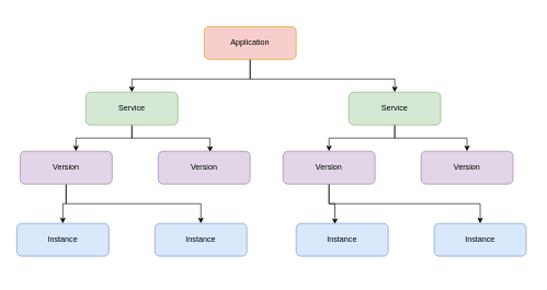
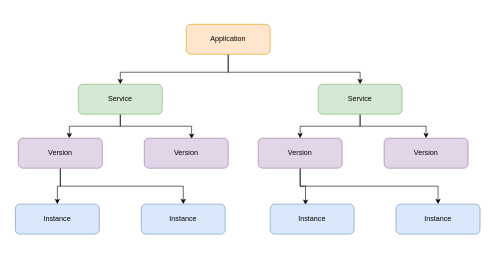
  <mxCell id="0" />
  <mxCell id="1" parent="0" />
  <mxCell id="2" value="" style="rounded=0;whiteSpace=wrap;html=1;strokeColor=#FFFFFF;" vertex="1" parent="1"><mxGeometry x="20" y="20" width="790" height="400" as="geometry" /></mxCell>
  <mxCell id="3" style="edgeStyle=orthogonalEdgeStyle;rounded=0;orthogonalLoop=1;jettySize=auto;html=1;entryX=0.5;entryY=0;entryDx=0;entryDy=0;" edge="1" parent="1" target="8"><mxGeometry relative="1" as="geometry"><mxPoint x="380" y="90" as="sourcePoint" /><Array as="points"><mxPoint x="380" y="120" /><mxPoint x="200" y="120" /></Array></mxGeometry></mxCell>
  <mxCell id="4" style="edgeStyle=orthogonalEdgeStyle;rounded=0;orthogonalLoop=1;jettySize=auto;html=1;entryX=0.5;entryY=0;entryDx=0;entryDy=0;exitX=0.5;exitY=1;exitDx=0;exitDy=0;" edge="1" parent="1" source="5" target="15"><mxGeometry relative="1" as="geometry"><Array as="points"><mxPoint x="380" y="120" /><mxPoint x="600" y="120" /></Array></mxGeometry></mxCell>
- <mxCell id="5" value="Application" style="rounded=1;whiteSpace=wrap;html=1;fillColor=#f8cecc;strokeColor=#d79b00;" vertex="1" parent="1"><mxGeometry x="310" y="40" width="140" height="50" as="geometry" /></mxCell>
+ <mxCell id="5" value="Application" style="rounded=1;whiteSpace=wrap;html=1;fillColor=#ffe6cc;strokeColor=#d79b00;" vertex="1" parent="1"><mxGeometry x="310" y="40" width="140" height="50" as="geometry" /></mxCell>
  <mxCell id="6" style="edgeStyle=orthogonalEdgeStyle;rounded=0;orthogonalLoop=1;jettySize=auto;html=1;entryX=0.607;entryY=0;entryDx=0;entryDy=0;entryPerimeter=0;" edge="1" parent="1" source="8" target="11"><mxGeometry relative="1" as="geometry" /></mxCell>
  <mxCell id="7" style="edgeStyle=orthogonalEdgeStyle;rounded=0;orthogonalLoop=1;jettySize=auto;html=1;entryX=0.564;entryY=0.02;entryDx=0;entryDy=0;entryPerimeter=0;" edge="1" parent="1" source="8" target="12"><mxGeometry relative="1" as="geometry" /></mxCell>
  <mxCell id="8" value="Service" style="rounded=1;whiteSpace=wrap;html=1;fillColor=#d5e8d4;strokeColor=#82b366;" vertex="1" parent="1"><mxGeometry x="130" y="140" width="140" height="50" as="geometry" /></mxCell>
  <mxCell id="9" style="edgeStyle=orthogonalEdgeStyle;rounded=0;orthogonalLoop=1;jettySize=auto;html=1;entryX=0.5;entryY=0;entryDx=0;entryDy=0;" edge="1" parent="1" source="11" target="20"><mxGeometry relative="1" as="geometry" /></mxCell>
  <mxCell id="10" style="edgeStyle=orthogonalEdgeStyle;rounded=0;orthogonalLoop=1;jettySize=auto;html=1;" edge="1" parent="1" source="11" target="21"><mxGeometry relative="1" as="geometry"><Array as="points"><mxPoint x="100" y="310" /><mxPoint x="305" y="310" /></Array></mxGeometry></mxCell>
  <mxCell id="11" value="Version" style="rounded=1;whiteSpace=wrap;html=1;fillColor=#e1d5e7;strokeColor=#9673a6;" vertex="1" parent="1"><mxGeometry x="30" y="230" width="140" height="50" as="geometry" /></mxCell>
  <mxCell id="12" value="Version" style="rounded=1;whiteSpace=wrap;html=1;fillColor=#e1d5e7;strokeColor=#9673a6;" vertex="1" parent="1"><mxGeometry x="240" y="230" width="140" height="50" as="geometry" /></mxCell>
  <mxCell id="13" style="edgeStyle=orthogonalEdgeStyle;rounded=0;orthogonalLoop=1;jettySize=auto;html=1;entryX=0.5;entryY=0;entryDx=0;entryDy=0;" edge="1" parent="1" source="15" target="18"><mxGeometry relative="1" as="geometry" /></mxCell>
  <mxCell id="14" style="edgeStyle=orthogonalEdgeStyle;rounded=0;orthogonalLoop=1;jettySize=auto;html=1;entryX=0.5;entryY=0;entryDx=0;entryDy=0;" edge="1" parent="1" source="15" target="19"><mxGeometry relative="1" as="geometry" /></mxCell>
  <mxCell id="15" value="Service" style="rounded=1;whiteSpace=wrap;html=1;fillColor=#d5e8d4;strokeColor=#82b366;" vertex="1" parent="1"><mxGeometry x="530" y="140" width="140" height="50" as="geometry" /></mxCell>
  <mxCell id="16" style="edgeStyle=orthogonalEdgeStyle;rounded=0;orthogonalLoop=1;jettySize=auto;html=1;entryX=0.421;entryY=0.02;entryDx=0;entryDy=0;entryPerimeter=0;" edge="1" parent="1" source="18" target="22"><mxGeometry relative="1" as="geometry" /></mxCell>
  <mxCell id="17" style="edgeStyle=orthogonalEdgeStyle;rounded=0;orthogonalLoop=1;jettySize=auto;html=1;" edge="1" parent="1" source="18" target="23"><mxGeometry relative="1" as="geometry"><Array as="points"><mxPoint x="500" y="310" /><mxPoint x="730" y="310" /></Array></mxGeometry></mxCell>
  <mxCell id="18" value="Version" style="rounded=1;whiteSpace=wrap;html=1;fillColor=#e1d5e7;strokeColor=#9673a6;" vertex="1" parent="1"><mxGeometry x="430" y="230" width="140" height="50" as="geometry" /></mxCell>
  <mxCell id="19" value="Version" style="rounded=1;whiteSpace=wrap;html=1;fillColor=#e1d5e7;strokeColor=#9673a6;" vertex="1" parent="1"><mxGeometry x="640" y="230" width="140" height="50" as="geometry" /></mxCell>
  <mxCell id="20" value="Instance" style="rounded=1;whiteSpace=wrap;html=1;fillColor=#dae8fc;strokeColor=#6c8ebf;" vertex="1" parent="1"><mxGeometry x="25" y="340" width="140" height="50" as="geometry" /></mxCell>
  <mxCell id="21" value="Instance" style="rounded=1;whiteSpace=wrap;html=1;fillColor=#dae8fc;strokeColor=#6c8ebf;" vertex="1" parent="1"><mxGeometry x="235" y="340" width="140" height="50" as="geometry" /></mxCell>
  <mxCell id="22" value="Instance" style="rounded=1;whiteSpace=wrap;html=1;fillColor=#dae8fc;strokeColor=#6c8ebf;" vertex="1" parent="1"><mxGeometry x="450" y="340" width="140" height="50" as="geometry" /></mxCell>
  <mxCell id="23" value="Instance" style="rounded=1;whiteSpace=wrap;html=1;fillColor=#dae8fc;strokeColor=#6c8ebf;" vertex="1" parent="1"><mxGeometry x="660" y="340" width="140" height="50" as="geometry" /></mxCell>
